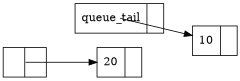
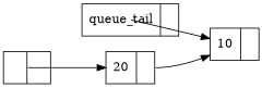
  digraph {
    rankdir=LR
    node [shape=record]
    edge [arrowtail=vee tailclip=false]
    n1 [label="{ 10 | <next>  }"]
    n2 [label="{ queue_tail | <next>  }"]
    n3 [label="{ | <next>  }"]
    n4 [label="{ 20 | <next>  }"]
    n2 -> n1
    n3 -> n4
+   n4 -> n1 [tailport=next]
  }
